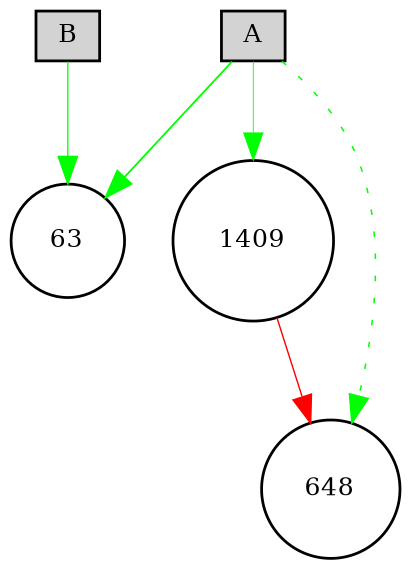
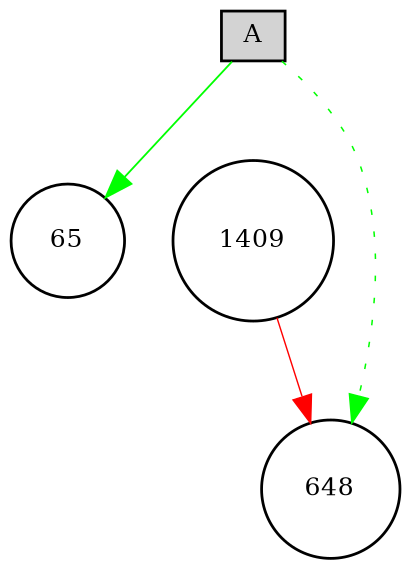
  digraph {
    node [fillcolor=white fontsize=9 shape=circle style=filled]
    edge [color=green style=solid]
    A [fillcolor=lightgray height=0.2 shape=box width=0.2]
-   65 [height=0.2 width=0.2 label=63]
+   65 [height=0.2 width=0.2]
    1409 [height=0.2 width=0.2]
    648 [height=0.2 width=0.2]
-   B [fillcolor=lightgray height=0.2 shape=box width=0.2]
    A -> 65 [penwidth=0.6604821882016055]
-   A -> 1409 [penwidth=0.30000000000000004]
    A -> 648 [penwidth=0.5490526424646107 style=dotted]
    1409 -> 648 [color=red penwidth=0.5110432516106884]
-   B -> 65 [penwidth=0.47165548577778604]
  }
